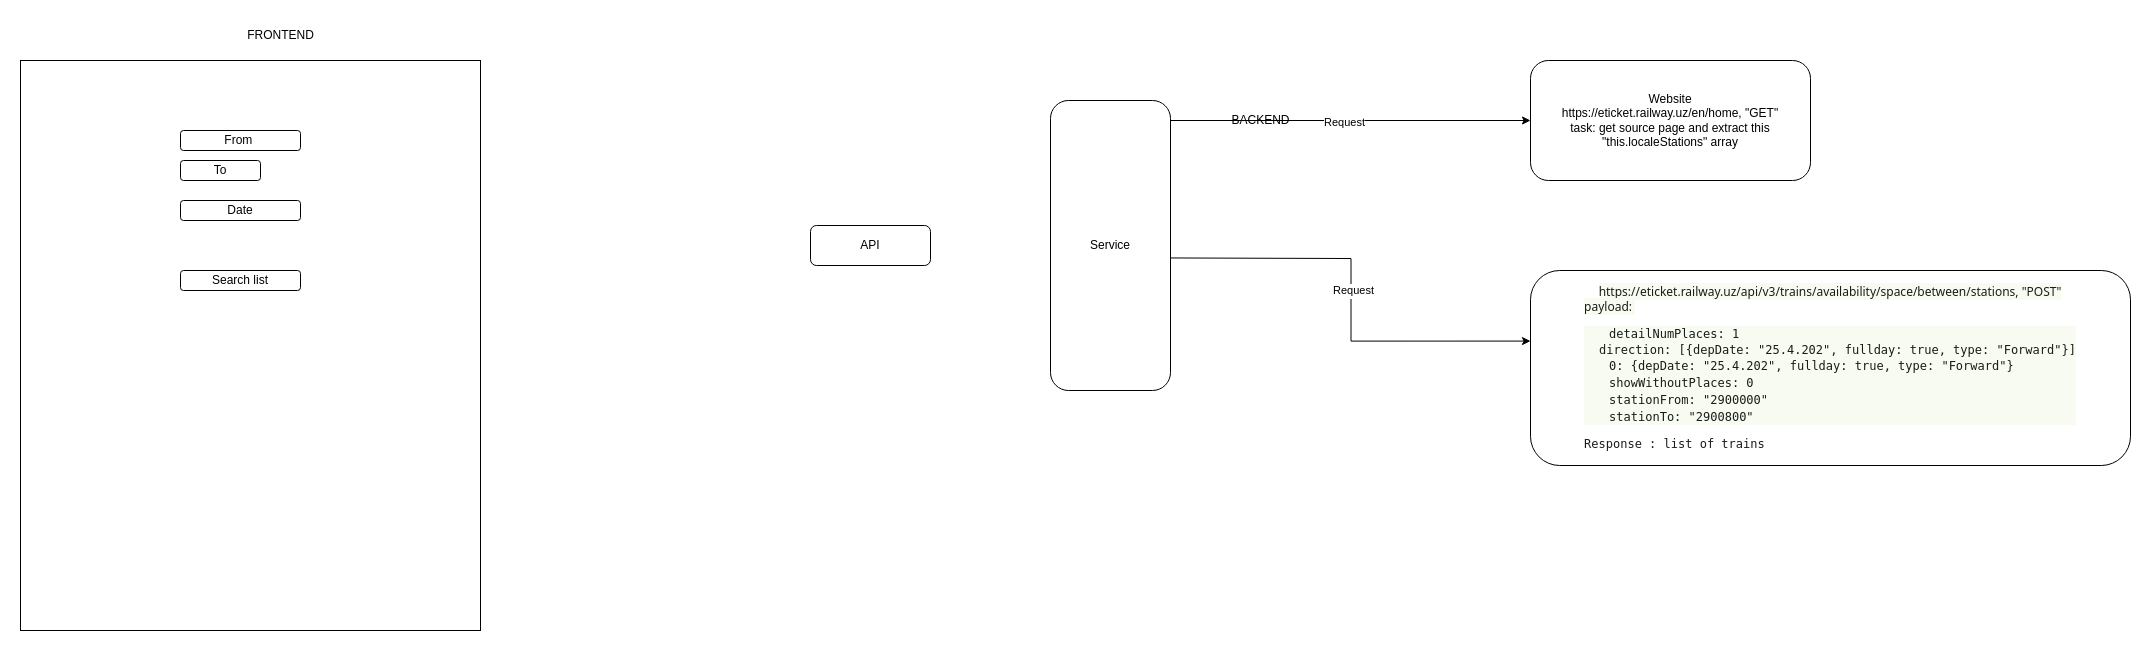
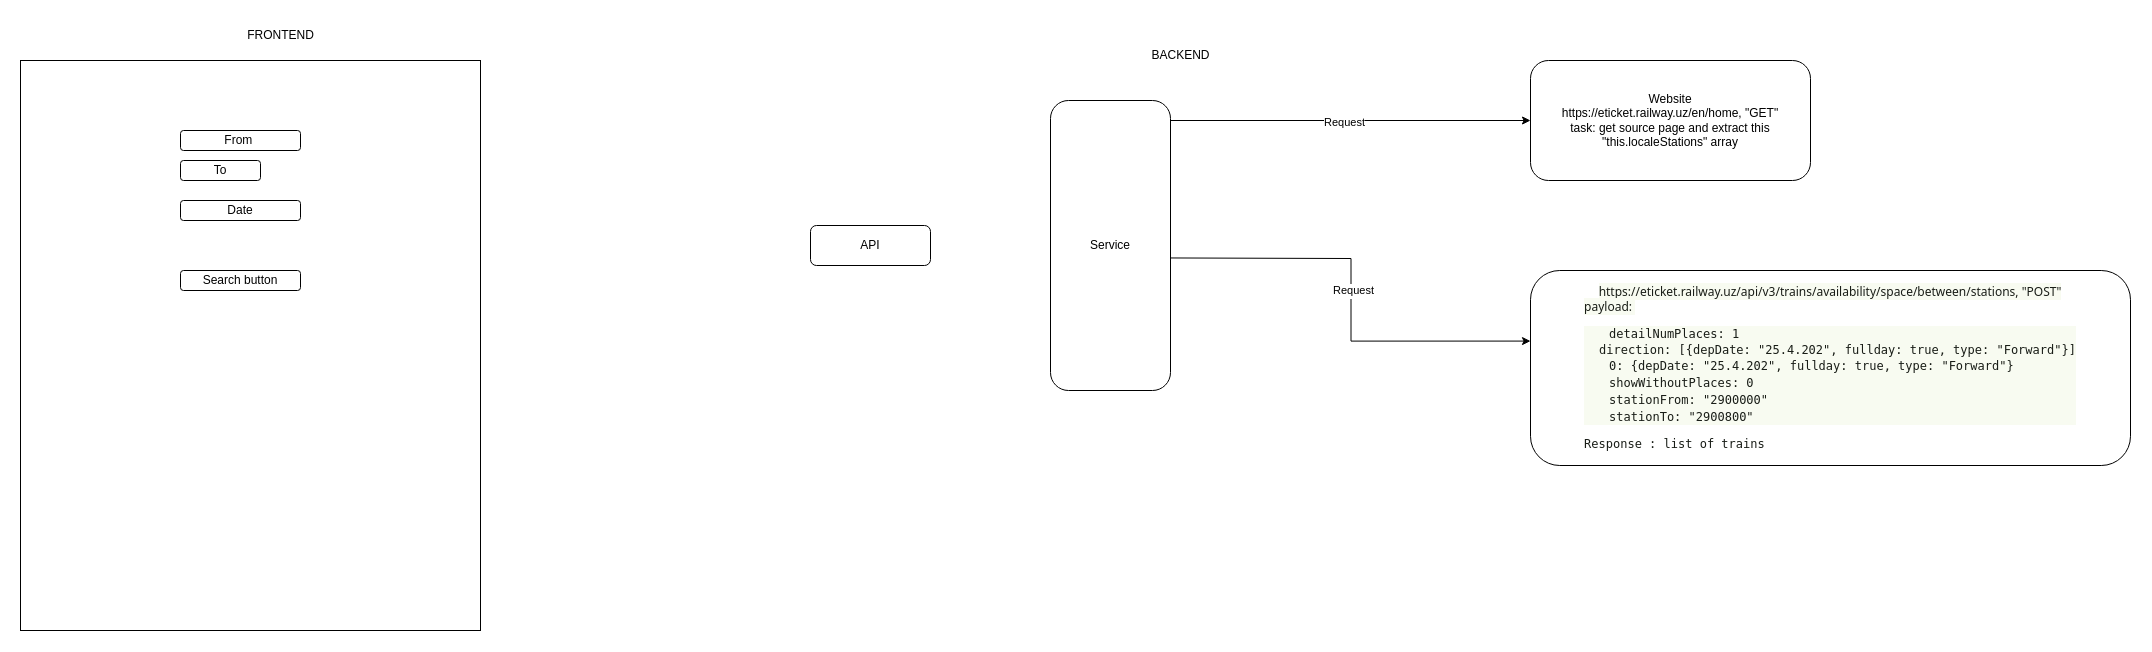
  <mxCell id="0" />
  <mxCell id="1" parent="0" />
  <mxCell id="2" value="API" style="rounded=1;whiteSpace=wrap;html=1;" vertex="1" parent="1"><mxGeometry x="810" y="225" width="120" height="40" as="geometry" /></mxCell>
  <mxCell id="3" value="" style="rounded=0;whiteSpace=wrap;html=1;" vertex="1" parent="1"><mxGeometry x="20" y="60" width="460" height="570" as="geometry" /></mxCell>
  <mxCell id="4" value="From&amp;nbsp;" style="rounded=1;whiteSpace=wrap;html=1;" vertex="1" parent="1"><mxGeometry x="180" y="130" width="120" height="20" as="geometry" /></mxCell>
  <mxCell id="5" value="To" style="rounded=1;whiteSpace=wrap;html=1;" vertex="1" parent="1"><mxGeometry x="180" y="160" width="80" height="20" as="geometry" /></mxCell>
  <mxCell id="6" value="Date" style="rounded=1;whiteSpace=wrap;html=1;" vertex="1" parent="1"><mxGeometry x="180" y="200" width="120" height="20" as="geometry" /></mxCell>
- <mxCell id="7" value="Search list" style="rounded=1;whiteSpace=wrap;html=1;" vertex="1" parent="1"><mxGeometry x="180" y="270" width="120" height="20" as="geometry" /></mxCell>
+ <mxCell id="7" value="Search button" style="rounded=1;whiteSpace=wrap;html=1;" vertex="1" parent="1"><mxGeometry x="180" y="270" width="120" height="20" as="geometry" /></mxCell>
  <mxCell id="8" value="FRONTEND" style="text;html=1;align=center;verticalAlign=middle;resizable=0;points=[];autosize=1;strokeColor=none;fillColor=none;" vertex="1" parent="1"><mxGeometry x="235" y="20" width="90" height="30" as="geometry" /></mxCell>
- <mxCell id="9" value="BACKEND" style="text;html=1;align=center;verticalAlign=middle;resizable=0;points=[];autosize=1;strokeColor=none;fillColor=none;" vertex="1" parent="1"><mxGeometry x="1220" y="105" width="80" height="30" as="geometry" /></mxCell>
+ <mxCell id="9" value="BACKEND" style="text;html=1;align=center;verticalAlign=middle;resizable=0;points=[];autosize=1;strokeColor=none;fillColor=none;" vertex="1" parent="1"><mxGeometry x="1140" y="40" width="80" height="30" as="geometry" /></mxCell>
  <mxCell id="10" value="" style="edgeStyle=orthogonalEdgeStyle;rounded=0;orthogonalLoop=1;jettySize=auto;html=1;exitX=1;exitY=0.076;exitDx=0;exitDy=0;exitPerimeter=0;" edge="1" parent="1" source="15" target="16"><mxGeometry relative="1" as="geometry"><mxPoint x="1180" y="120" as="sourcePoint" /><Array as="points"><mxPoint x="1170" y="120" /></Array></mxGeometry></mxCell>
  <mxCell id="11" value="Request" style="edgeLabel;html=1;align=center;verticalAlign=middle;resizable=0;points=[];" vertex="1" connectable="0" parent="10"><mxGeometry x="-0.029" y="-1" relative="1" as="geometry"><mxPoint as="offset" /></mxGeometry></mxCell>
  <mxCell id="12" style="edgeStyle=orthogonalEdgeStyle;rounded=0;orthogonalLoop=1;jettySize=auto;html=1;exitX=1;exitY=0.5;exitDx=0;exitDy=0;entryX=0;entryY=0.362;entryDx=0;entryDy=0;entryPerimeter=0;" edge="1" parent="1" target="17"><mxGeometry relative="1" as="geometry"><mxPoint x="1170" y="257.46" as="sourcePoint" /><mxPoint x="1530" y="282.46" as="targetPoint" /></mxGeometry></mxCell>
  <mxCell id="13" value="Text" style="edgeLabel;html=1;align=center;verticalAlign=middle;resizable=0;points=[];" vertex="1" connectable="0" parent="12"><mxGeometry x="-0.031" y="2" relative="1" as="geometry"><mxPoint as="offset" /></mxGeometry></mxCell>
  <mxCell id="14" value="Request" style="edgeLabel;html=1;align=center;verticalAlign=middle;resizable=0;points=[];" vertex="1" connectable="0" parent="12"><mxGeometry x="-0.044" y="2" relative="1" as="geometry"><mxPoint as="offset" /></mxGeometry></mxCell>
  <mxCell id="15" value="Service" style="rounded=1;whiteSpace=wrap;html=1;" vertex="1" parent="1"><mxGeometry x="1050" y="100" width="120" height="290" as="geometry" /></mxCell>
  <mxCell id="16" value="Website&lt;div&gt;https://eticket.railway.uz/en/home, &quot;GET&quot;&lt;br&gt;&lt;/div&gt;&lt;div&gt;task: get source page and extract this &quot;this.localeStations&quot; array&lt;/div&gt;" style="rounded=1;whiteSpace=wrap;html=1;" vertex="1" parent="1"><mxGeometry x="1530" y="60" width="280" height="120" as="geometry" /></mxCell>
  <mxCell id="17" value="&lt;span style=&quot;color: rgb(25, 29, 23); font-family: system-ui, sans-serif; text-align: start; background-color: rgb(248, 251, 241);&quot;&gt;https://eticket.railway.uz/api/v3/trains/availability/space/between/stations, &quot;POST&quot;&lt;/span&gt;&lt;div style=&quot;text-align: start;&quot;&gt;&lt;font face=&quot;system-ui, sans-serif&quot; color=&quot;#191d17&quot;&gt;&lt;span style=&quot;background-color: rgb(248, 251, 241);&quot;&gt;payload:&amp;nbsp;&lt;/span&gt;&lt;/font&gt;&lt;/div&gt;&lt;ol style=&quot;box-sizing: border-box; min-width: 0px; min-height: 0px; list-style-type: none; padding-left: 10px; color: rgb(25, 29, 23); font-family: monospace; text-align: start; white-space-collapse: preserve; background-color: rgb(248, 251, 241);&quot; role=&quot;group&quot; class=&quot;children expanded&quot;&gt;&lt;li style=&quot;box-sizing: border-box; min-width: 0px; min-height: 12px; text-overflow: ellipsis; white-space: nowrap; position: relative; display: block; align-items: center; user-select: text; padding-left: 5px; line-height: 20px; margin-top: 1px; margin-left: 10px;&quot; data-object-property-name-for-test=&quot;detailNumPlaces&quot; role=&quot;treeitem&quot;&gt;&lt;span style=&quot;box-sizing: border-box; min-width: 0px; min-height: 0px; overflow: hidden; line-height: 16px; display: flex;&quot; class=&quot;name-and-value&quot;&gt;&lt;span style=&quot;box-sizing: border-box; min-width: 0px; min-height: 0px; color: var(--sys-color-token-tag); flex-shrink: 0;&quot; title=&quot;detailNumPlaces&quot; class=&quot;name&quot;&gt;detailNumPlaces&lt;/span&gt;&lt;span style=&quot;box-sizing: border-box; min-width: 0px; min-height: 0px; white-space-collapse: preserve; flex-shrink: 0;&quot; class=&quot;separator&quot;&gt;: &lt;/span&gt;&lt;span style=&quot;box-sizing: border-box; min-width: 0px; min-height: 0px; color: var(--sys-color-token-attribute-value);&quot; title=&quot;1&quot; class=&quot;object-value-number value&quot;&gt;1&lt;/span&gt;&lt;/span&gt;&lt;/li&gt;&lt;li style=&quot;box-sizing: border-box; min-width: 0px; min-height: 12px; text-overflow: ellipsis; white-space: nowrap; position: relative; display: flex; align-items: center; user-select: text; padding-left: 5px; line-height: 20px; margin-top: 0px;&quot; aria-expanded=&quot;true&quot; class=&quot;parent expanded&quot; data-object-property-name-for-test=&quot;direction&quot; role=&quot;treeitem&quot;&gt;&lt;span style=&quot;box-sizing: border-box; min-width: 0px; min-height: 0px; overflow: hidden; line-height: 16px; display: flex;&quot; class=&quot;name-and-value&quot;&gt;&lt;span style=&quot;box-sizing: border-box; min-width: 0px; min-height: 0px; color: var(--sys-color-token-tag); flex-shrink: 0;&quot; title=&quot;direction&quot; class=&quot;name&quot;&gt;direction&lt;/span&gt;&lt;span style=&quot;box-sizing: border-box; min-width: 0px; min-height: 0px; white-space-collapse: preserve; flex-shrink: 0;&quot; class=&quot;separator&quot;&gt;: &lt;/span&gt;&lt;span style=&quot;box-sizing: border-box; min-width: 0px; min-height: 0px;&quot; title=&quot;[{depDate: &amp;quot;25.4.202&amp;quot;, fullday: true, type: &amp;quot;Forward&amp;quot;}]&quot; class=&quot;object-value-array value&quot;&gt;[{depDate: &quot;25.4.202&quot;, fullday: true, type: &quot;Forward&quot;}]&lt;/span&gt;&lt;/span&gt;&lt;/li&gt;&lt;ol style=&quot;box-sizing: border-box; min-width: 0px; min-height: 0px; list-style-type: none; padding-left: 10px;&quot; role=&quot;group&quot; class=&quot;children expanded&quot;&gt;&lt;li style=&quot;box-sizing: border-box; min-width: 0px; min-height: 12px; text-overflow: ellipsis; white-space: nowrap; position: relative; display: flex; align-items: center; user-select: text; padding-left: 5px; line-height: 20px; margin-top: 0px;&quot; aria-expanded=&quot;false&quot; class=&quot;parent&quot; data-object-property-name-for-test=&quot;0&quot; role=&quot;treeitem&quot;&gt;&lt;span style=&quot;box-sizing: border-box; min-width: 0px; min-height: 0px; overflow: hidden; line-height: 16px; display: flex;&quot; class=&quot;name-and-value&quot;&gt;&lt;span style=&quot;box-sizing: border-box; min-width: 0px; min-height: 0px; color: var(--sys-color-token-tag); flex-shrink: 0;&quot; title=&quot;direction[0]&quot; class=&quot;name&quot;&gt;0&lt;/span&gt;&lt;span style=&quot;box-sizing: border-box; min-width: 0px; min-height: 0px; white-space-collapse: preserve; flex-shrink: 0;&quot; class=&quot;separator&quot;&gt;: &lt;/span&gt;&lt;span style=&quot;box-sizing: border-box; min-width: 0px; min-height: 0px;&quot; title=&quot;{depDate: &amp;quot;25.4.202&amp;quot;, fullday: true, type: &amp;quot;Forward&amp;quot;}&quot; class=&quot;object-value-object value&quot;&gt;{depDate: &quot;25.4.202&quot;, fullday: true, type: &quot;Forward&quot;}&lt;/span&gt;&lt;/span&gt;&lt;/li&gt;&lt;/ol&gt;&lt;li style=&quot;box-sizing: border-box; min-width: 0px; min-height: 12px; text-overflow: ellipsis; white-space: nowrap; position: relative; display: block; align-items: center; user-select: text; padding-left: 5px; line-height: 20px; margin-top: 1px; margin-left: 10px;&quot; data-object-property-name-for-test=&quot;showWithoutPlaces&quot; role=&quot;treeitem&quot;&gt;&lt;span style=&quot;box-sizing: border-box; min-width: 0px; min-height: 0px; overflow: hidden; line-height: 16px; display: flex;&quot; class=&quot;name-and-value&quot;&gt;&lt;span style=&quot;box-sizing: border-box; min-width: 0px; min-height: 0px; color: var(--sys-color-token-tag); flex-shrink: 0;&quot; title=&quot;showWithoutPlaces&quot; class=&quot;name&quot;&gt;showWithoutPlaces&lt;/span&gt;&lt;span style=&quot;box-sizing: border-box; min-width: 0px; min-height: 0px; white-space-collapse: preserve; flex-shrink: 0;&quot; class=&quot;separator&quot;&gt;: &lt;/span&gt;&lt;span style=&quot;box-sizing: border-box; min-width: 0px; min-height: 0px; color: var(--sys-color-token-attribute-value);&quot; title=&quot;0&quot; class=&quot;object-value-number value&quot;&gt;0&lt;/span&gt;&lt;/span&gt;&lt;/li&gt;&lt;li style=&quot;box-sizing: border-box; min-width: 0px; min-height: 12px; text-overflow: ellipsis; white-space: nowrap; position: relative; display: block; align-items: center; user-select: text; padding-left: 5px; line-height: 20px; margin-top: 1px; margin-left: 10px;&quot; data-object-property-name-for-test=&quot;stationFrom&quot; role=&quot;treeitem&quot;&gt;&lt;span style=&quot;box-sizing: border-box; min-width: 0px; min-height: 0px; overflow: hidden; line-height: 16px; display: flex;&quot; class=&quot;name-and-value&quot;&gt;&lt;span style=&quot;box-sizing: border-box; min-width: 0px; min-height: 0px; color: var(--sys-color-token-tag); flex-shrink: 0;&quot; title=&quot;stationFrom&quot; class=&quot;name&quot;&gt;stationFrom&lt;/span&gt;&lt;span style=&quot;box-sizing: border-box; min-width: 0px; min-height: 0px; white-space-collapse: preserve; flex-shrink: 0;&quot; class=&quot;separator&quot;&gt;: &lt;/span&gt;&lt;span style=&quot;box-sizing: border-box; min-width: 0px; min-height: 0px; white-space-collapse: preserve; unicode-bidi: -webkit-isolate; color: var(--sys-color-token-property-special);&quot; title=&quot;2900000&quot; class=&quot;object-value-string value&quot;&gt;&quot;2900000&quot;&lt;/span&gt;&lt;/span&gt;&lt;/li&gt;&lt;li style=&quot;box-sizing: border-box; min-width: 0px; min-height: 12px; outline-width: 0px; text-overflow: ellipsis; white-space: nowrap; position: relative; display: block; align-items: center; user-select: text; padding-left: 5px; line-height: 20px; margin-top: 1px; margin-left: 10px; color: var(--sys-color-on-tonal-container);&quot; aria-selected=&quot;true&quot; tabindex=&quot;0&quot; class=&quot;force-white-icons selected&quot; data-object-property-name-for-test=&quot;stationTo&quot; role=&quot;treeitem&quot;&gt;&lt;div style=&quot;box-sizing: border-box; min-width: 0px; min-height: 0px; position: absolute; inset: 0px; z-index: -1; margin-left: -10000px; background-color: var(--sys-color-tonal-container); color: inherit;&quot; class=&quot;selection fill&quot;&gt;&lt;/div&gt;&lt;span style=&quot;box-sizing: border-box; min-width: 0px; min-height: 0px; overflow: hidden; line-height: 16px; display: flex; color: inherit;&quot; class=&quot;name-and-value&quot;&gt;&lt;span style=&quot;box-sizing: border-box; min-width: 0px; min-height: 0px; color: inherit; flex-shrink: 0;&quot; title=&quot;stationTo&quot; class=&quot;name&quot;&gt;stationTo&lt;/span&gt;&lt;span style=&quot;box-sizing: border-box; min-width: 0px; min-height: 0px; white-space-collapse: preserve; flex-shrink: 0; color: inherit;&quot; class=&quot;separator&quot;&gt;: &lt;/span&gt;&lt;span style=&quot;box-sizing: border-box; min-width: 0px; min-height: 0px; white-space-collapse: preserve; unicode-bidi: -webkit-isolate; color: inherit;&quot; title=&quot;2900800&quot; class=&quot;object-value-string value&quot;&gt;&quot;2900800&quot;&lt;/span&gt;&lt;/span&gt;&lt;/li&gt;&lt;/ol&gt;&lt;div style=&quot;text-align: left;&quot;&gt;&lt;font face=&quot;monospace&quot; color=&quot;#191d17&quot;&gt;&lt;span style=&quot;white-space: pre;&quot;&gt;Response : list of trains&lt;/span&gt;&lt;/font&gt;&lt;/div&gt;" style="rounded=1;whiteSpace=wrap;html=1;" vertex="1" parent="1"><mxGeometry x="1530" y="270" width="600" height="195" as="geometry" /></mxCell>
